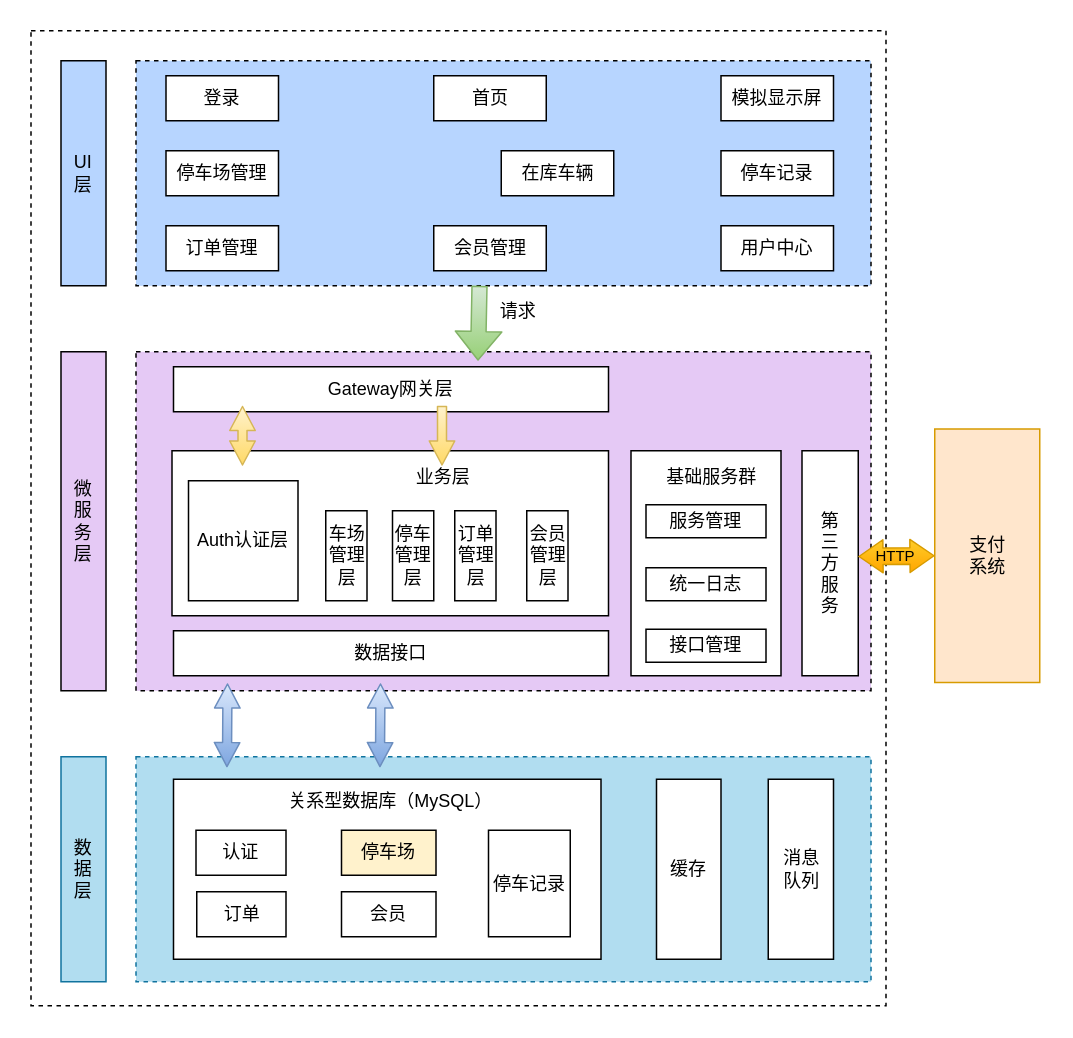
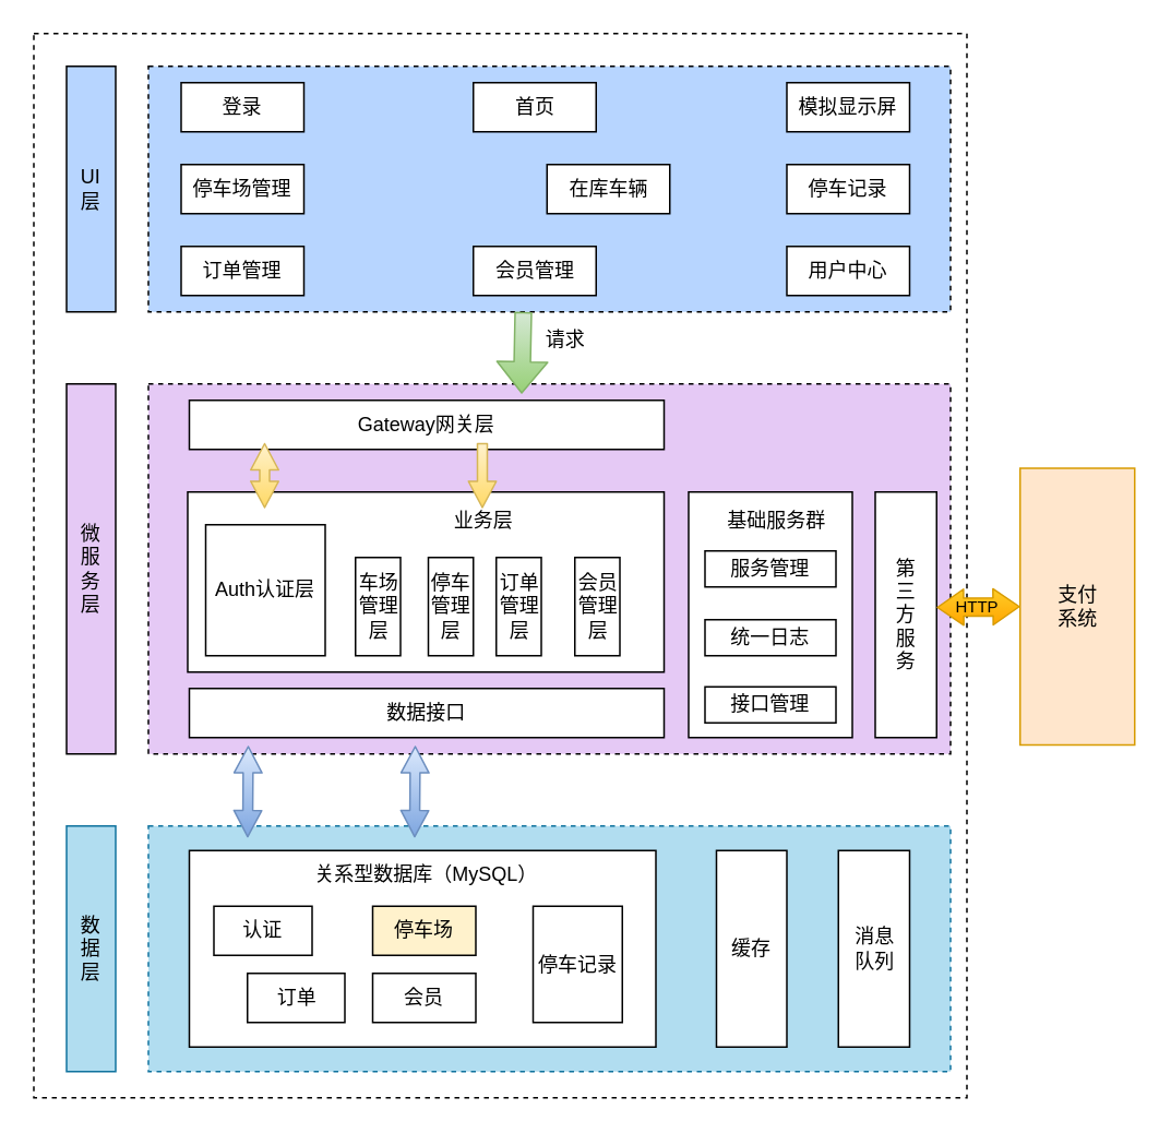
  <mxCell id="0" />
  <mxCell id="1" parent="0" />
  <mxCell id="2" value="" style="rounded=0;whiteSpace=wrap;html=1;dashed=1;" vertex="1" parent="1"><mxGeometry x="20" y="20" width="570" height="650" as="geometry" /></mxCell>
  <mxCell id="3" value="" style="rounded=0;whiteSpace=wrap;html=1;dashed=1;fillColor=#E5C9F5;" vertex="1" parent="1"><mxGeometry x="90" y="234" width="490" height="226" as="geometry" /></mxCell>
  <mxCell id="4" value="" style="rounded=0;whiteSpace=wrap;html=1;labelBackgroundColor=none;fillColor=#FFFFFF;fontSize=10;" vertex="1" parent="1"><mxGeometry x="114" y="300" width="291" height="110" as="geometry" /></mxCell>
  <mxCell id="5" value="UI&lt;br&gt;层" style="rounded=0;whiteSpace=wrap;html=1;fillColor=#B7D5FF;" vertex="1" parent="1"><mxGeometry x="40" y="40" width="30" height="150" as="geometry" /></mxCell>
  <mxCell id="6" value="" style="rounded=0;whiteSpace=wrap;html=1;dashed=1;fillColor=#B7D5FF;" vertex="1" parent="1"><mxGeometry x="90" y="40" width="490" height="150" as="geometry" /></mxCell>
  <mxCell id="7" value="登录" style="rounded=0;whiteSpace=wrap;html=1;" vertex="1" parent="1"><mxGeometry x="110" y="50" width="75" height="30" as="geometry" /></mxCell>
  <mxCell id="8" value="停车场管理" style="rounded=0;whiteSpace=wrap;html=1;" vertex="1" parent="1"><mxGeometry x="110" y="100" width="75" height="30" as="geometry" /></mxCell>
  <mxCell id="9" value="订单管理" style="rounded=0;whiteSpace=wrap;html=1;" vertex="1" parent="1"><mxGeometry x="110" y="150" width="75" height="30" as="geometry" /></mxCell>
  <mxCell id="10" value="首页" style="rounded=0;whiteSpace=wrap;html=1;" vertex="1" parent="1"><mxGeometry x="288.5" y="50" width="75" height="30" as="geometry" /></mxCell>
  <mxCell id="11" value="在库车辆" style="rounded=0;whiteSpace=wrap;html=1;" vertex="1" parent="1"><mxGeometry x="333.5" y="100" width="75" height="30" as="geometry" /></mxCell>
  <mxCell id="12" value="会员管理" style="rounded=0;whiteSpace=wrap;html=1;" vertex="1" parent="1"><mxGeometry x="288.5" y="150" width="75" height="30" as="geometry" /></mxCell>
  <mxCell id="13" value="模拟显示屏" style="rounded=0;whiteSpace=wrap;html=1;" vertex="1" parent="1"><mxGeometry x="480" y="50" width="75" height="30" as="geometry" /></mxCell>
  <mxCell id="14" value="停车记录" style="rounded=0;whiteSpace=wrap;html=1;" vertex="1" parent="1"><mxGeometry x="480" y="100" width="75" height="30" as="geometry" /></mxCell>
  <mxCell id="15" value="用户中心" style="rounded=0;whiteSpace=wrap;html=1;" vertex="1" parent="1"><mxGeometry x="480" y="150" width="75" height="30" as="geometry" /></mxCell>
  <mxCell id="16" value="微&lt;br&gt;服&lt;br&gt;务&lt;br&gt;层" style="rounded=0;whiteSpace=wrap;html=1;fillColor=#E5C9F5;" vertex="1" parent="1"><mxGeometry x="40" y="234" width="30" height="226" as="geometry" /></mxCell>
  <mxCell id="17" value="Gateway网关层" style="rounded=0;whiteSpace=wrap;html=1;" vertex="1" parent="1"><mxGeometry x="115" y="244" width="290" height="30" as="geometry" /></mxCell>
  <mxCell id="18" value="Auth认证层" style="rounded=0;whiteSpace=wrap;html=1;" vertex="1" parent="1"><mxGeometry x="125" y="320" width="73" height="80" as="geometry" /></mxCell>
  <mxCell id="19" value="车场管理层" style="rounded=0;whiteSpace=wrap;html=1;" vertex="1" parent="1"><mxGeometry x="216.5" y="340" width="27.5" height="60" as="geometry" /></mxCell>
  <mxCell id="20" value="" style="shape=flexArrow;endArrow=classic;html=1;fillColor=#d5e8d4;gradientColor=#97d077;strokeColor=#82b366;" edge="1" parent="1"><mxGeometry width="50" height="50" relative="1" as="geometry"><mxPoint x="319" y="190" as="sourcePoint" /><mxPoint x="318" y="240" as="targetPoint" /></mxGeometry></mxCell>
  <mxCell id="21" value="请求" style="text;html=1;strokeColor=none;fillColor=none;align=center;verticalAlign=middle;whiteSpace=wrap;rounded=0;" vertex="1" parent="1"><mxGeometry x="325" y="197" width="40" height="20" as="geometry" /></mxCell>
  <mxCell id="22" value="停车管理层" style="rounded=0;whiteSpace=wrap;html=1;" vertex="1" parent="1"><mxGeometry x="261" y="340" width="27.5" height="60" as="geometry" /></mxCell>
  <mxCell id="23" value="订单管理层" style="rounded=0;whiteSpace=wrap;html=1;" vertex="1" parent="1"><mxGeometry x="302.5" y="340" width="27.5" height="60" as="geometry" /></mxCell>
  <mxCell id="24" value="会员管理层" style="rounded=0;whiteSpace=wrap;html=1;" vertex="1" parent="1"><mxGeometry x="350.5" y="340" width="27.5" height="60" as="geometry" /></mxCell>
  <mxCell id="25" value="第&lt;br&gt;三&lt;br&gt;方&lt;br&gt;服&lt;br&gt;务" style="rounded=0;whiteSpace=wrap;html=1;" vertex="1" parent="1"><mxGeometry x="534" y="300" width="37.5" height="150" as="geometry" /></mxCell>
  <mxCell id="26" value="支付&lt;br&gt;系统" style="rounded=0;whiteSpace=wrap;html=1;fillColor=#ffe6cc;strokeColor=#d79b00;" vertex="1" parent="1"><mxGeometry x="622.5" y="285.5" width="70" height="169" as="geometry" /></mxCell>
  <mxCell id="27" value="" style="shape=flexArrow;endArrow=classic;startArrow=classic;html=1;fillColor=#ffcd28;endSize=5;width=11;startSize=5;startWidth=10;endWidth=10;entryX=0;entryY=0.5;entryDx=0;entryDy=0;strokeColor=#d79b00;gradientColor=#ffa500;fontSize=12;" edge="1" parent="1" target="26"><mxGeometry width="50" height="50" relative="1" as="geometry"><mxPoint x="571.5" y="370.5" as="sourcePoint" /><mxPoint x="611.5" y="338.5" as="targetPoint" /></mxGeometry></mxCell>
  <mxCell id="28" value="HTTP" style="edgeLabel;html=1;align=center;verticalAlign=middle;resizable=0;points=[];labelBackgroundColor=none;fontSize=10;spacingRight=0;spacingLeft=3;spacingTop=0;spacingBottom=1;" vertex="1" connectable="0" parent="27"><mxGeometry x="-0.109" relative="1" as="geometry"><mxPoint as="offset" /></mxGeometry></mxCell>
  <mxCell id="29" value="数&lt;br&gt;据&lt;br&gt;层" style="rounded=0;whiteSpace=wrap;html=1;fillColor=#b1ddf0;strokeColor=#10739e;" vertex="1" parent="1"><mxGeometry x="40" y="504" width="30" height="150" as="geometry" /></mxCell>
  <mxCell id="30" value="" style="rounded=0;whiteSpace=wrap;html=1;dashed=1;fillColor=#b1ddf0;strokeColor=#10739e;" vertex="1" parent="1"><mxGeometry x="90" y="504" width="490" height="150" as="geometry" /></mxCell>
  <mxCell id="31" value="" style="rounded=0;whiteSpace=wrap;html=1;" vertex="1" parent="1"><mxGeometry x="115" y="519" width="285" height="120" as="geometry" /></mxCell>
  <mxCell id="32" value="消息&lt;br&gt;队列" style="rounded=0;whiteSpace=wrap;html=1;" vertex="1" parent="1"><mxGeometry x="511.5" y="519" width="43.5" height="120" as="geometry" /></mxCell>
  <mxCell id="33" value="数据接口" style="rounded=0;whiteSpace=wrap;html=1;" vertex="1" parent="1"><mxGeometry x="115" y="420" width="290" height="30" as="geometry" /></mxCell>
  <mxCell id="34" value="&lt;font style=&quot;font-size: 12px&quot;&gt;认证&lt;/font&gt;" style="rounded=0;whiteSpace=wrap;html=1;labelBackgroundColor=none;fillColor=#FFFFFF;fontSize=12;" vertex="1" parent="1"><mxGeometry x="130" y="553" width="60" height="30" as="geometry" /></mxCell>
  <mxCell id="35" value="&lt;font style=&quot;font-size: 12px&quot;&gt;停车场&lt;/font&gt;" style="rounded=0;whiteSpace=wrap;html=1;labelBackgroundColor=none;fillColor=#fff2cc;fontSize=12;" vertex="1" parent="1"><mxGeometry x="227" y="553" width="63" height="30" as="geometry" /></mxCell>
  <mxCell id="36" value="&lt;font style=&quot;font-size: 12px&quot;&gt;停车记录&lt;/font&gt;" style="rounded=0;whiteSpace=wrap;html=1;labelBackgroundColor=none;fillColor=#FFFFFF;fontSize=12;" vertex="1" parent="1"><mxGeometry x="325" y="553" width="54.5" height="71" as="geometry" /></mxCell>
- <mxCell id="37" value="&lt;font style=&quot;font-size: 12px&quot;&gt;订单&lt;/font&gt;" style="rounded=0;whiteSpace=wrap;html=1;labelBackgroundColor=none;fillColor=#FFFFFF;fontSize=12;" vertex="1" parent="1"><mxGeometry x="130.5" y="594" width="59.5" height="30" as="geometry" /></mxCell>
+ <mxCell id="37" value="&lt;font style=&quot;font-size: 12px&quot;&gt;订单&lt;/font&gt;" style="rounded=0;whiteSpace=wrap;html=1;labelBackgroundColor=none;fillColor=#FFFFFF;fontSize=12;" vertex="1" parent="1"><mxGeometry x="150.5" y="594" width="59.5" height="30" as="geometry" /></mxCell>
  <mxCell id="38" value="&lt;font style=&quot;font-size: 12px&quot;&gt;会员&lt;/font&gt;" style="rounded=0;whiteSpace=wrap;html=1;labelBackgroundColor=none;fillColor=#FFFFFF;fontSize=12;" vertex="1" parent="1"><mxGeometry x="227" y="594" width="63" height="30" as="geometry" /></mxCell>
  <mxCell id="39" value="关系型数据库（MySQL）" style="text;html=1;strokeColor=none;fillColor=none;align=center;verticalAlign=middle;whiteSpace=wrap;rounded=0;labelBackgroundColor=none;fontSize=12;" vertex="1" parent="1"><mxGeometry x="180" y="524" width="160" height="20" as="geometry" /></mxCell>
  <mxCell id="40" value="" style="shape=flexArrow;endArrow=classic;startArrow=classic;html=1;fillColor=#dae8fc;endSize=5;width=6;startSize=5;startWidth=10;endWidth=10;exitX=0.125;exitY=0.017;exitDx=0;exitDy=0;exitPerimeter=0;strokeColor=#6c8ebf;gradientColor=#7ea6e0;" edge="1" parent="1"><mxGeometry width="50" height="50" relative="1" as="geometry"><mxPoint x="150.625" y="511.04" as="sourcePoint" /><mxPoint x="151" y="455" as="targetPoint" /></mxGeometry></mxCell>
  <mxCell id="41" value="" style="shape=flexArrow;endArrow=classic;startArrow=classic;html=1;fillColor=#dae8fc;endSize=5;width=6;startSize=5;startWidth=10;endWidth=10;exitX=0.125;exitY=0.017;exitDx=0;exitDy=0;exitPerimeter=0;strokeColor=#6c8ebf;gradientColor=#7ea6e0;" edge="1" parent="1"><mxGeometry width="50" height="50" relative="1" as="geometry"><mxPoint x="252.625" y="511.04" as="sourcePoint" /><mxPoint x="253" y="455" as="targetPoint" /></mxGeometry></mxCell>
  <mxCell id="42" value="缓存" style="rounded=0;whiteSpace=wrap;html=1;" vertex="1" parent="1"><mxGeometry x="437" y="519" width="43" height="120" as="geometry" /></mxCell>
  <mxCell id="43" value="" style="shape=flexArrow;endArrow=classic;startArrow=classic;html=1;fillColor=#fff2cc;endSize=5;width=6;startSize=5;startWidth=10;endWidth=10;strokeColor=#d6b656;gradientColor=#ffd966;" edge="1" parent="1"><mxGeometry width="50" height="50" relative="1" as="geometry"><mxPoint x="161" y="310" as="sourcePoint" /><mxPoint x="161" y="270" as="targetPoint" /></mxGeometry></mxCell>
  <mxCell id="44" value="" style="shape=flexArrow;endArrow=none;startArrow=classic;html=1;fillColor=#fff2cc;endSize=5;width=6;startSize=5;startWidth=10;endWidth=10;strokeColor=#d6b656;gradientColor=#ffd966;endFill=0;" edge="1" parent="1"><mxGeometry width="50" height="50" relative="1" as="geometry"><mxPoint x="294" y="310" as="sourcePoint" /><mxPoint x="294" y="270" as="targetPoint" /></mxGeometry></mxCell>
  <mxCell id="45" value="业务层" style="text;html=1;strokeColor=none;fillColor=none;align=center;verticalAlign=middle;whiteSpace=wrap;rounded=0;labelBackgroundColor=none;fontSize=12;" vertex="1" parent="1"><mxGeometry x="214.5" y="308" width="160" height="20" as="geometry" /></mxCell>
  <mxCell id="46" value="" style="rounded=0;whiteSpace=wrap;html=1;" vertex="1" parent="1"><mxGeometry x="420" y="300" width="100" height="150" as="geometry" /></mxCell>
  <mxCell id="47" value="基础服务群" style="text;html=1;strokeColor=none;fillColor=none;align=center;verticalAlign=middle;whiteSpace=wrap;rounded=0;labelBackgroundColor=none;fontSize=12;" vertex="1" parent="1"><mxGeometry x="394" y="308" width="160" height="20" as="geometry" /></mxCell>
  <mxCell id="48" value="服务管理" style="rounded=0;whiteSpace=wrap;html=1;labelBackgroundColor=none;fillColor=#FFFFFF;fontSize=12;" vertex="1" parent="1"><mxGeometry x="430" y="336" width="80" height="22" as="geometry" /></mxCell>
  <mxCell id="49" value="统一日志" style="rounded=0;whiteSpace=wrap;html=1;labelBackgroundColor=none;fillColor=#FFFFFF;fontSize=12;" vertex="1" parent="1"><mxGeometry x="430" y="378" width="80" height="22" as="geometry" /></mxCell>
  <mxCell id="50" value="接口管理" style="rounded=0;whiteSpace=wrap;html=1;labelBackgroundColor=none;fillColor=#FFFFFF;fontSize=12;" vertex="1" parent="1"><mxGeometry x="430" y="419" width="80" height="22" as="geometry" /></mxCell>
